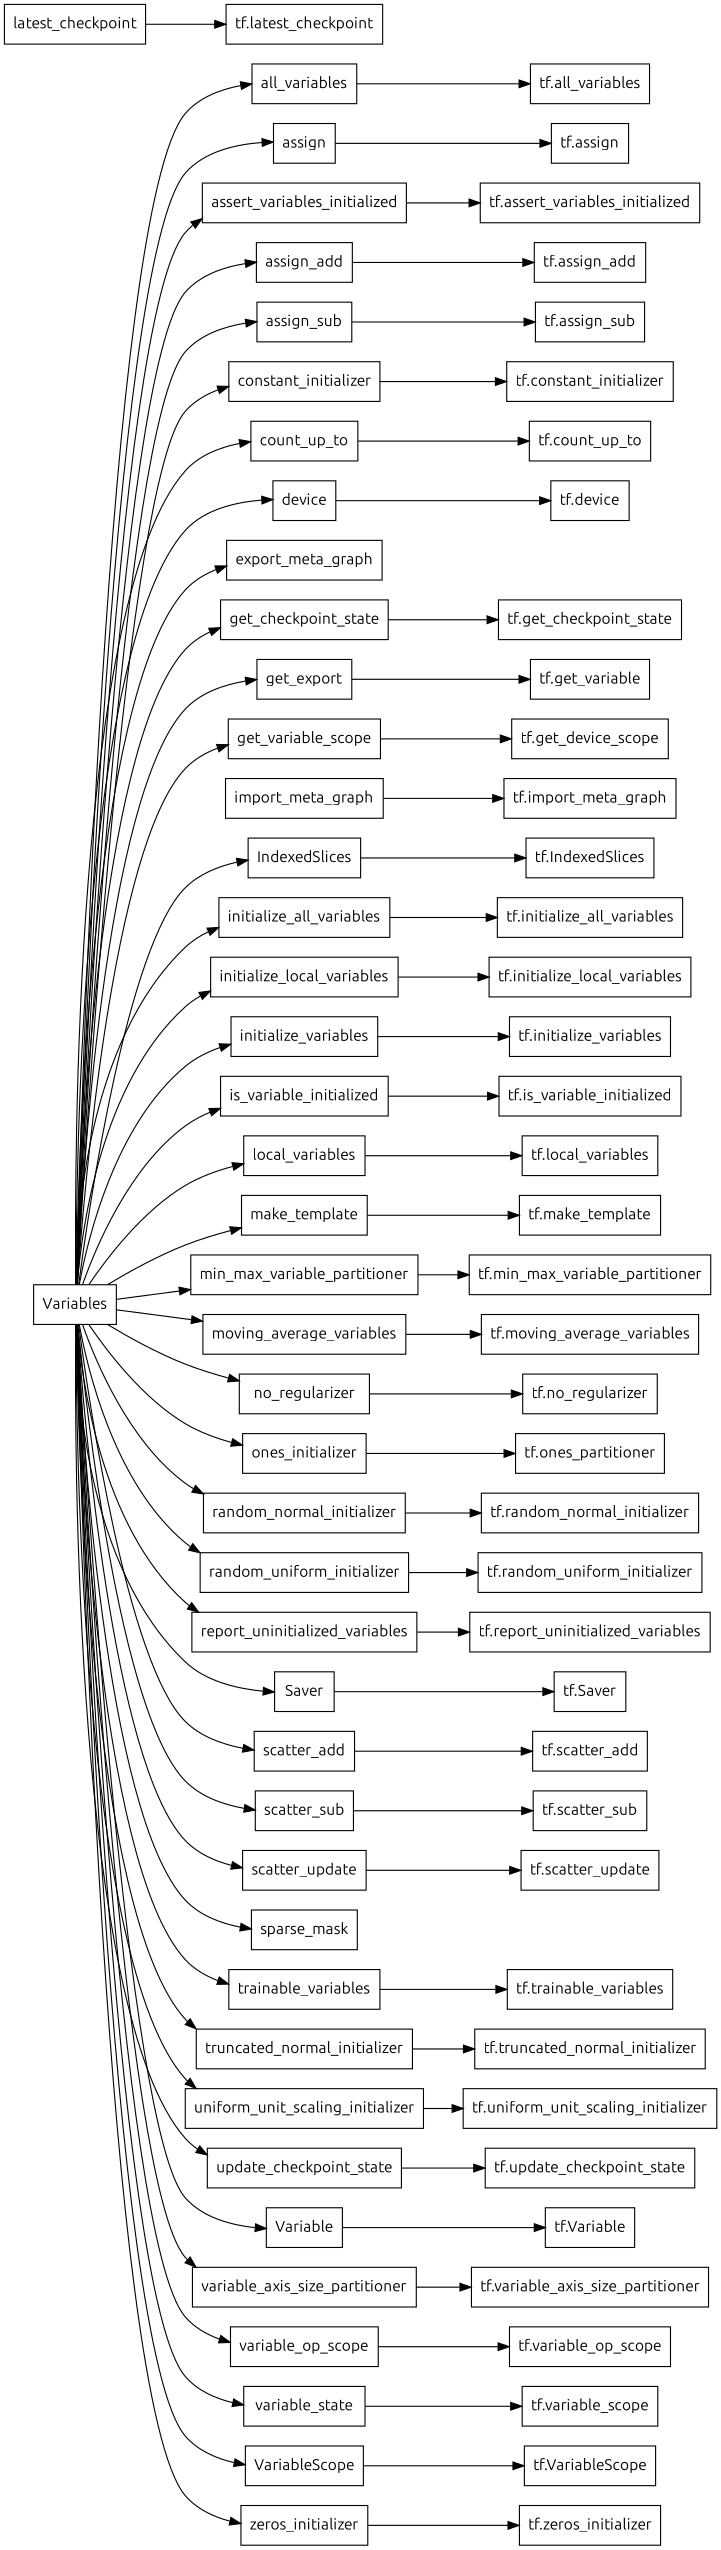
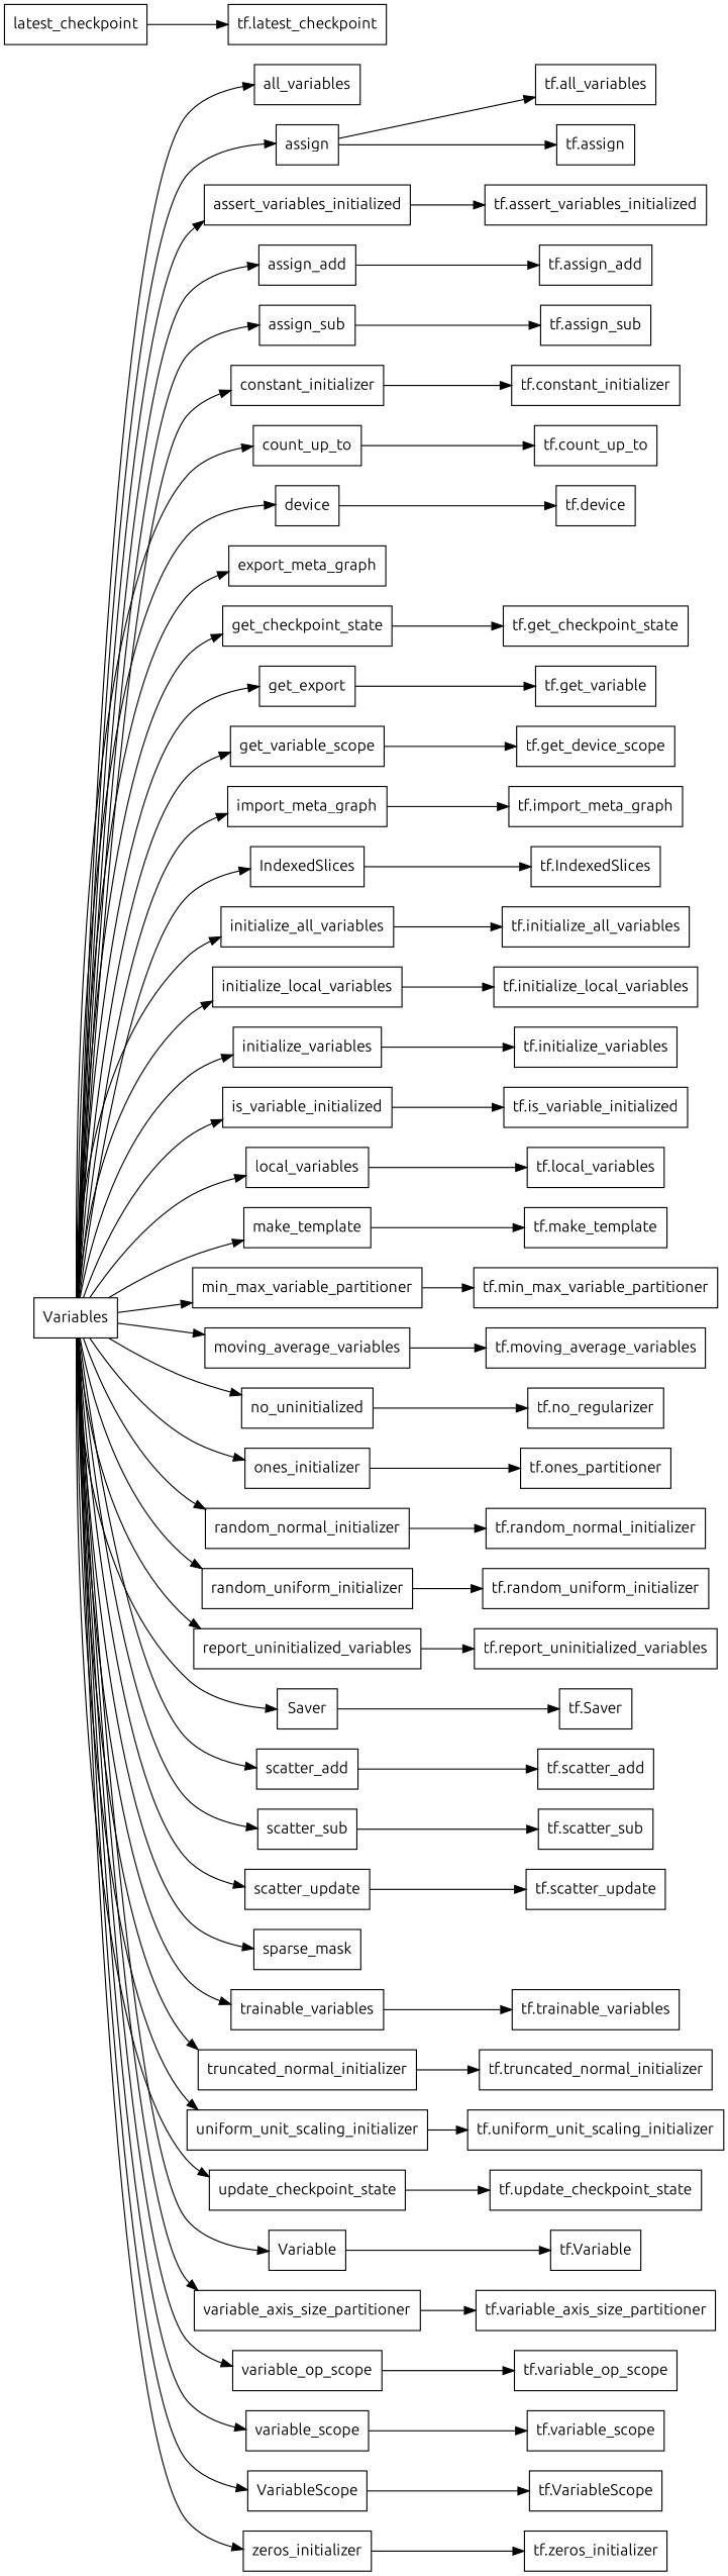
  digraph {
    fontname=Ubuntu
    rankdir=LR
    node [fontname=Ubuntu shape=box]
    edge [fontname=Ubuntu]
    Variables
    all_variables
    assert_variables_initialized
    assign
    assign_add
    assign_sub
    constant_initializer
    count_up_to
    device
    export_meta_graph
    get_checkpoint_state
    n12 [label=get_export]
    get_variable_scope
    import_meta_graph
    IndexedSlices
    initialize_all_variables
    initialize_local_variables
    initialize_variables
    is_variable_initialized
    local_variables
    make_template
    min_max_variable_partitioner
    moving_average_variables
-   no_regularizer
+   no_regularizer [label=no_uninitialized]
    ones_initializer
    random_normal_initializer
    random_uniform_initializer
    report_uninitialized_variables
    Saver
    scatter_add
    scatter_sub
    scatter_update
    sparse_mask
    trainable_variables
    truncated_normal_initializer
    uniform_unit_scaling_initializer
    update_checkpoint_state
    Variable
    variable_axis_size_partitioner
    variable_op_scope
-   variable_scope [label=variable_state]
+   variable_scope
    VariableScope
    zeros_initializer
    "tf.all_variables"
    "tf.assert_variables_initialized"
    "tf.assign"
    "tf.assign_add"
    "tf.assign_sub"
    "tf.constant_initializer"
    "tf.count_up_to"
    "tf.device"
    "tf.get_checkpoint_state"
    "tf.get_variable"
    n54 [label="tf.get_device_scope"]
    "tf.import_meta_graph"
    "tf.IndexedSlices"
    "tf.initialize_all_variables"
    "tf.initialize_local_variables"
    "tf.initialize_variables"
    "tf.is_variable_initialized"
    latest_checkpoint
    "tf.latest_checkpoint"
    "tf.local_variables"
    "tf.make_template"
    "tf.min_max_variable_partitioner"
    "tf.moving_average_variables"
    "tf.no_regularizer"
    n68 [label="tf.ones_partitioner"]
    "tf.random_normal_initializer"
    "tf.random_uniform_initializer"
    "tf.report_uninitialized_variables"
    "tf.Saver"
    "tf.scatter_add"
    "tf.scatter_sub"
    "tf.scatter_update"
    "tf.trainable_variables"
    "tf.truncated_normal_initializer"
    "tf.uniform_unit_scaling_initializer"
    "tf.update_checkpoint_state"
    "tf.Variable"
    "tf.variable_axis_size_partitioner"
    "tf.variable_op_scope"
    "tf.variable_scope"
    "tf.VariableScope"
    "tf.zeros_initializer"
    Variables -> all_variables
    Variables -> assert_variables_initialized
    Variables -> assign
    Variables -> assign_add
    Variables -> assign_sub
    Variables -> constant_initializer
    Variables -> count_up_to
    Variables -> device
    Variables -> export_meta_graph
    Variables -> get_checkpoint_state
    Variables -> n12
    Variables -> get_variable_scope
+   Variables -> import_meta_graph
    Variables -> IndexedSlices
    Variables -> initialize_all_variables
    Variables -> initialize_local_variables
    Variables -> initialize_variables
    Variables -> is_variable_initialized
    Variables -> local_variables
    Variables -> make_template
    Variables -> min_max_variable_partitioner
    Variables -> moving_average_variables
    Variables -> no_regularizer
    Variables -> ones_initializer
    Variables -> random_normal_initializer
    Variables -> random_uniform_initializer
    Variables -> report_uninitialized_variables
    Variables -> Saver
    Variables -> scatter_add
    Variables -> scatter_sub
    Variables -> scatter_update
    Variables -> sparse_mask
    Variables -> trainable_variables
    Variables -> truncated_normal_initializer
    Variables -> uniform_unit_scaling_initializer
    Variables -> update_checkpoint_state
    Variables -> Variable
    Variables -> variable_axis_size_partitioner
    Variables -> variable_op_scope
    Variables -> variable_scope
    Variables -> VariableScope
    Variables -> zeros_initializer
-   all_variables -> "tf.all_variables"
+   assign -> "tf.all_variables"
    assert_variables_initialized -> "tf.assert_variables_initialized"
    assign -> "tf.assign"
    assign_add -> "tf.assign_add"
    assign_sub -> "tf.assign_sub"
    constant_initializer -> "tf.constant_initializer"
    count_up_to -> "tf.count_up_to"
    device -> "tf.device"
    get_checkpoint_state -> "tf.get_checkpoint_state"
    n12 -> "tf.get_variable"
    get_variable_scope -> n54
    import_meta_graph -> "tf.import_meta_graph"
    IndexedSlices -> "tf.IndexedSlices"
    initialize_all_variables -> "tf.initialize_all_variables"
    initialize_local_variables -> "tf.initialize_local_variables"
    initialize_variables -> "tf.initialize_variables"
    is_variable_initialized -> "tf.is_variable_initialized"
    local_variables -> "tf.local_variables"
    make_template -> "tf.make_template"
    min_max_variable_partitioner -> "tf.min_max_variable_partitioner"
    moving_average_variables -> "tf.moving_average_variables"
    no_regularizer -> "tf.no_regularizer"
    ones_initializer -> n68
    random_normal_initializer -> "tf.random_normal_initializer"
    random_uniform_initializer -> "tf.random_uniform_initializer"
    report_uninitialized_variables -> "tf.report_uninitialized_variables"
    Saver -> "tf.Saver"
    scatter_add -> "tf.scatter_add"
    scatter_sub -> "tf.scatter_sub"
    scatter_update -> "tf.scatter_update"
    trainable_variables -> "tf.trainable_variables"
    truncated_normal_initializer -> "tf.truncated_normal_initializer"
    uniform_unit_scaling_initializer -> "tf.uniform_unit_scaling_initializer"
    update_checkpoint_state -> "tf.update_checkpoint_state"
    Variable -> "tf.Variable"
    variable_axis_size_partitioner -> "tf.variable_axis_size_partitioner"
    variable_op_scope -> "tf.variable_op_scope"
    variable_scope -> "tf.variable_scope"
    VariableScope -> "tf.VariableScope"
    zeros_initializer -> "tf.zeros_initializer"
    latest_checkpoint -> "tf.latest_checkpoint"
  }
